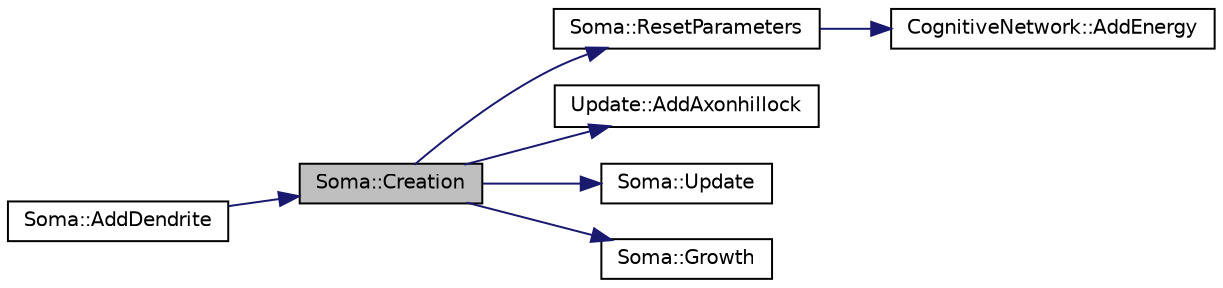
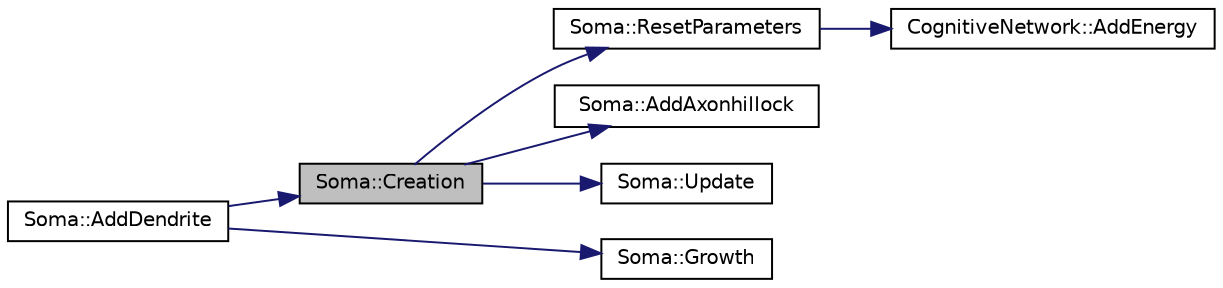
  digraph {
    rankdir=LR
    node [color=black fillcolor=white fontname=Helvetica fontsize=10 shape=record style=filled]
    edge [color=midnightblue fontname=Helvetica fontsize=10 labelfontname=Helvetica labelfontsize=10 style=solid]
    n1 [fillcolor=grey75 fontcolor=black height=0.2 label="Soma::Creation" width=0.4]
    n2 [height=0.2 label="Soma::ResetParameters" width=0.4]
-   n3 [height=0.2 label="Update::AddAxonhillock" width=0.4]
+   n3 [height=0.2 label="Soma::AddAxonhillock" width=0.4]
    n4 [height=0.2 label="Soma::Growth" width=0.4]
    n5 [height=0.2 label="Soma::Update" width=0.4]
    n6 [height=0.2 label="CognitiveNetwork::AddEnergy" width=0.4]
    n7 [height=0.2 label="Soma::AddDendrite" width=0.4]
    n1 -> n2
    n1 -> n3
-   n1 -> n4
+   n7 -> n4
    n1 -> n5
    n2 -> n6
    n7 -> n1
  }
